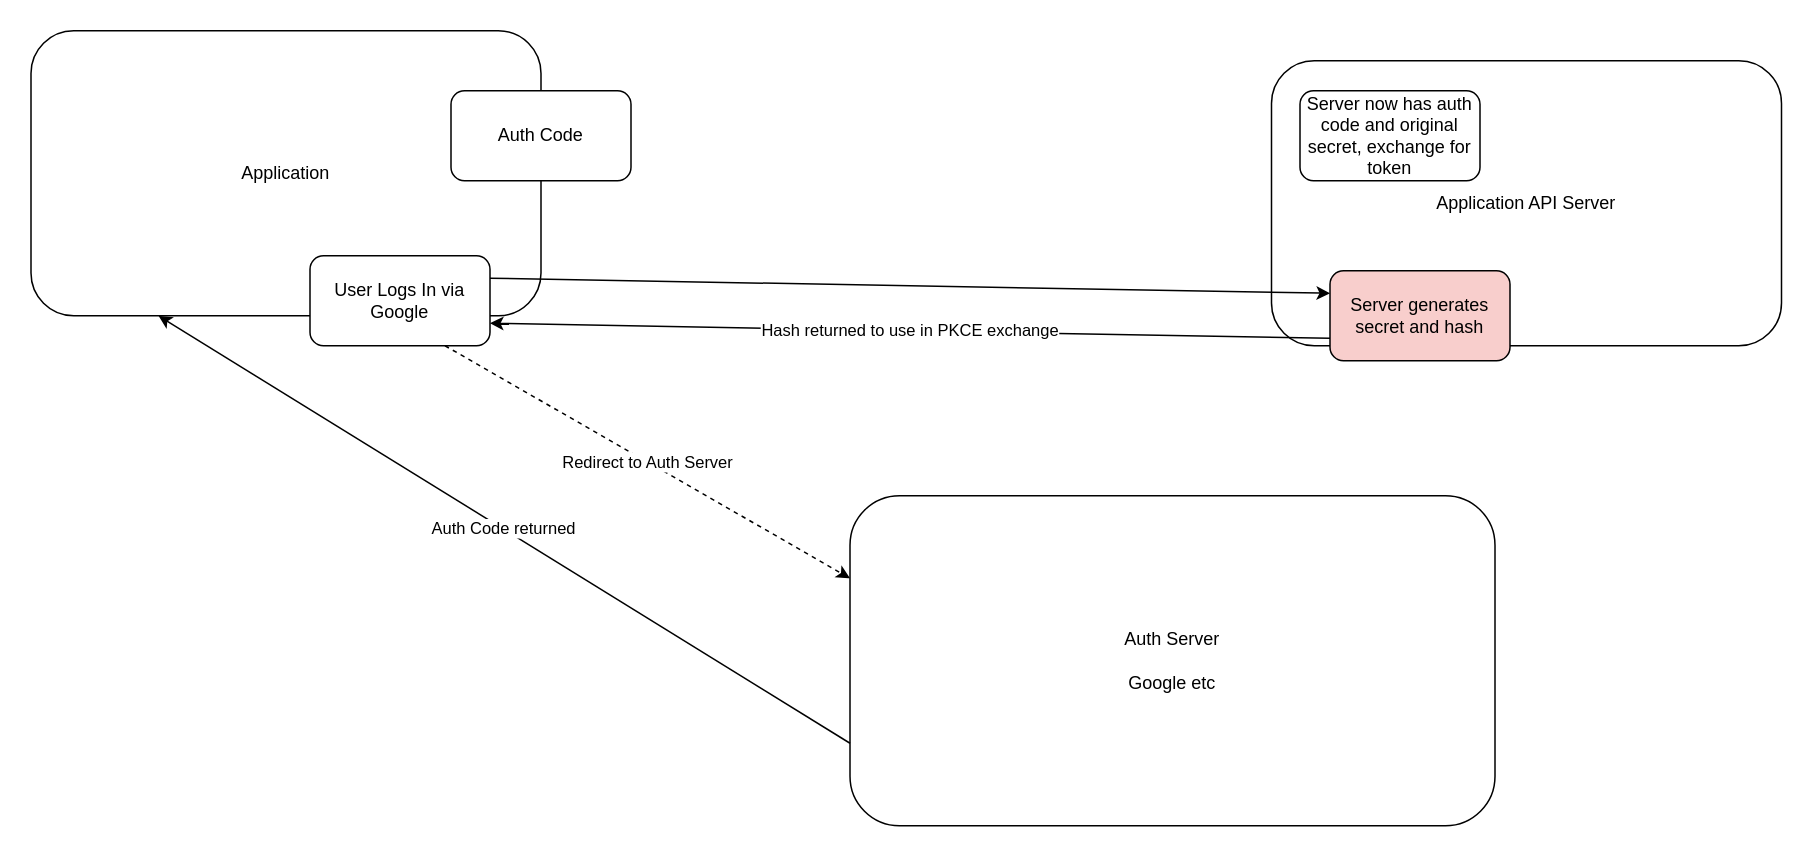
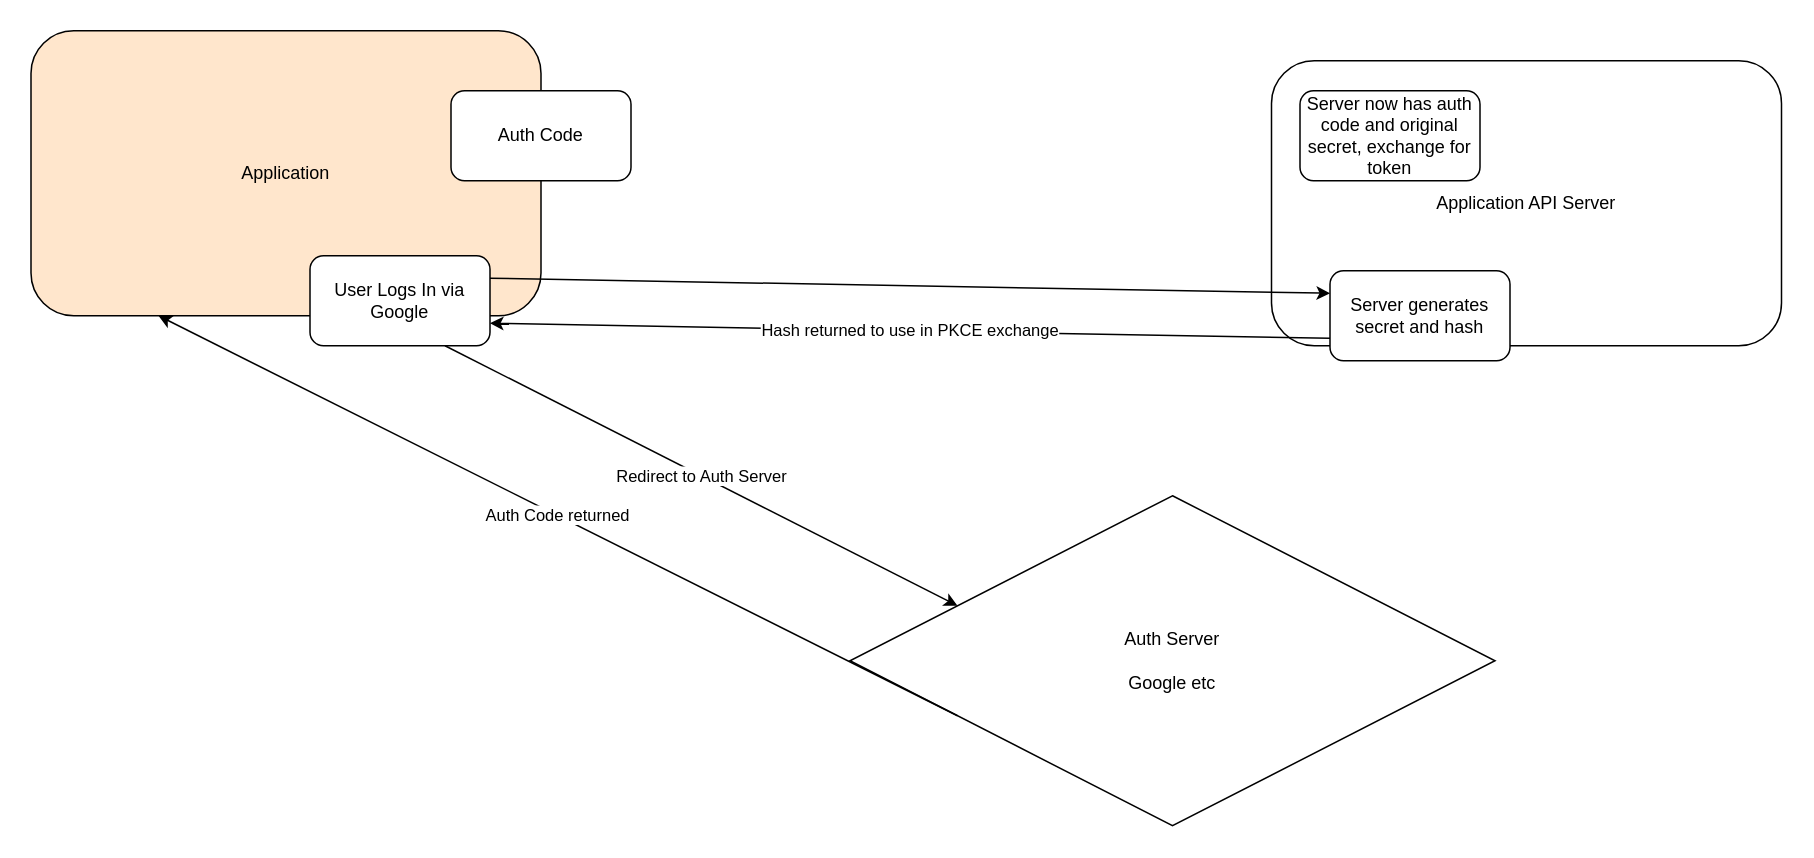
  <mxCell id="0" />
  <mxCell id="1" parent="0" />
  <mxCell id="2" value="Application API Server" style="rounded=1;whiteSpace=wrap;html=1;" vertex="1" parent="1"><mxGeometry x="847" y="40" width="340" height="190" as="geometry" /></mxCell>
- <mxCell id="3" value="Application" style="rounded=1;whiteSpace=wrap;html=1;" vertex="1" parent="1"><mxGeometry x="20" y="20" width="340" height="190" as="geometry" /></mxCell>
+ <mxCell id="3" value="Application" style="rounded=1;whiteSpace=wrap;html=1;fillColor=#ffe6cc;" vertex="1" parent="1"><mxGeometry x="20" y="20" width="340" height="190" as="geometry" /></mxCell>
  <mxCell id="4" value="User Logs In via Google" style="rounded=1;whiteSpace=wrap;html=1;" vertex="1" parent="1"><mxGeometry x="206" y="170" width="120" height="60" as="geometry" /></mxCell>
- <mxCell id="5" value="Server generates secret and hash" style="rounded=1;whiteSpace=wrap;html=1;fillColor=#f8cecc;" vertex="1" parent="1"><mxGeometry x="886" y="180" width="120" height="60" as="geometry" /></mxCell>
+ <mxCell id="5" value="Server generates secret and hash" style="rounded=1;whiteSpace=wrap;html=1;" vertex="1" parent="1"><mxGeometry x="886" y="180" width="120" height="60" as="geometry" /></mxCell>
  <mxCell id="6" value="" style="endArrow=classic;html=1;exitX=1;exitY=0.25;exitDx=0;exitDy=0;entryX=0;entryY=0.25;entryDx=0;entryDy=0;" edge="1" parent="1" source="4" target="5"><mxGeometry width="50" height="50" relative="1" as="geometry"><mxPoint x="336" y="220" as="sourcePoint" /><mxPoint x="386" y="170" as="targetPoint" /></mxGeometry></mxCell>
  <mxCell id="7" value="Hash returned to use in PKCE exchange" style="endArrow=classic;html=1;exitX=0;exitY=0.75;exitDx=0;exitDy=0;entryX=1;entryY=0.75;entryDx=0;entryDy=0;" edge="1" parent="1" source="5" target="4"><mxGeometry width="50" height="50" relative="1" as="geometry"><mxPoint x="336" y="220" as="sourcePoint" /><mxPoint x="386" y="170" as="targetPoint" /></mxGeometry></mxCell>
- <mxCell id="8" value="Auth Server&lt;br&gt;&lt;br&gt;Google etc" style="rounded=1;whiteSpace=wrap;html=1;" vertex="1" parent="1"><mxGeometry x="566" y="330" width="430" height="220" as="geometry" /></mxCell>
- <mxCell id="9" value="Redirect to Auth Server" style="endArrow=classic;html=1;exitX=0.75;exitY=1;exitDx=0;exitDy=0;entryX=0;entryY=0.25;entryDx=0;entryDy=0;dashed=1;" edge="1" parent="1" source="4" target="8"><mxGeometry width="50" height="50" relative="1" as="geometry"><mxPoint x="336" y="250" as="sourcePoint" /><mxPoint x="386" y="200" as="targetPoint" /></mxGeometry></mxCell>
+ <mxCell id="8" value="Auth Server&lt;br&gt;&lt;br&gt;Google etc" style="rhombus;whiteSpace=wrap;html=1;" vertex="1" parent="1"><mxGeometry x="566" y="330" width="430" height="220" as="geometry" /></mxCell>
+ <mxCell id="9" value="Redirect to Auth Server" style="endArrow=classic;html=1;exitX=0.75;exitY=1;exitDx=0;exitDy=0;entryX=0;entryY=0.25;entryDx=0;entryDy=0;" edge="1" parent="1" source="4" target="8"><mxGeometry width="50" height="50" relative="1" as="geometry"><mxPoint x="336" y="250" as="sourcePoint" /><mxPoint x="386" y="200" as="targetPoint" /></mxGeometry></mxCell>
  <mxCell id="10" value="Auth Code returned" style="endArrow=classic;html=1;entryX=0.25;entryY=1;entryDx=0;entryDy=0;exitX=0;exitY=0.75;exitDx=0;exitDy=0;" edge="1" parent="1" source="8" target="3"><mxGeometry width="50" height="50" relative="1" as="geometry"><mxPoint x="336" y="250" as="sourcePoint" /><mxPoint x="386" y="200" as="targetPoint" /></mxGeometry></mxCell>
  <mxCell id="11" style="edgeStyle=none;html=1;" edge="1" parent="1" source="12" target="3"><mxGeometry relative="1" as="geometry" /></mxCell>
  <mxCell id="12" value="Auth Code" style="rounded=1;whiteSpace=wrap;html=1;" vertex="1" parent="1"><mxGeometry x="300" y="60" width="120" height="60" as="geometry" /></mxCell>
  <mxCell id="13" value="Server now has auth code and original secret, exchange for token" style="rounded=1;whiteSpace=wrap;html=1;" vertex="1" parent="1"><mxGeometry x="866" y="60" width="120" height="60" as="geometry" /></mxCell>
